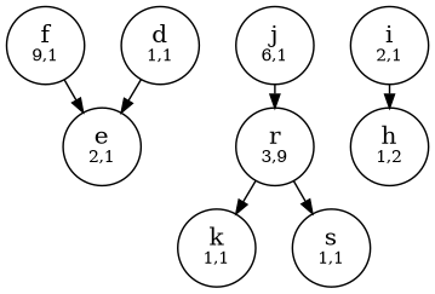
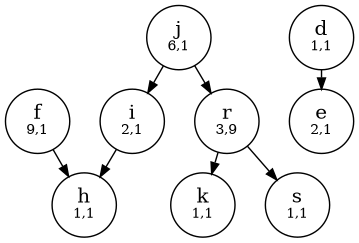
  digraph {
    nodesep=0.3
    ranksep=0.2
    node [shape=circle]
    edge [arrowsize=0.8 side=left]
    n1 [label=<f<BR/><FONT POINT-SIZE="10">9,1</FONT>>]
    n2 [label=<e<BR/><FONT POINT-SIZE="10">2,1</FONT>>]
    n3 [label=<j<BR/><FONT POINT-SIZE="10">6,1</FONT>>]
    n4 [label=<i<BR/><FONT POINT-SIZE="10">2,1</FONT>>]
    n5 [label=<r<BR/><FONT POINT-SIZE="10">3,9</FONT>>]
    n6 [label=<d<BR/><FONT POINT-SIZE="10">1,1</FONT>>]
-   n7 [label=<h<BR/><FONT POINT-SIZE="10">1,2</FONT>>]
+   n7 [label=<h<BR/><FONT POINT-SIZE="10">1,1</FONT>>]
    n8 [label=<k<BR/><FONT POINT-SIZE="10">1,1</FONT>>]
    n9 [label=<s<BR/><FONT POINT-SIZE="10">1,1</FONT>>]
-   n1 -> n2
+   n1 -> n7
+   n3 -> n4
    n3 -> n5 [side=right]
    n4 -> n7
    n5 -> n8
    n5 -> n9 [side=right]
    n6 -> n2
  }
